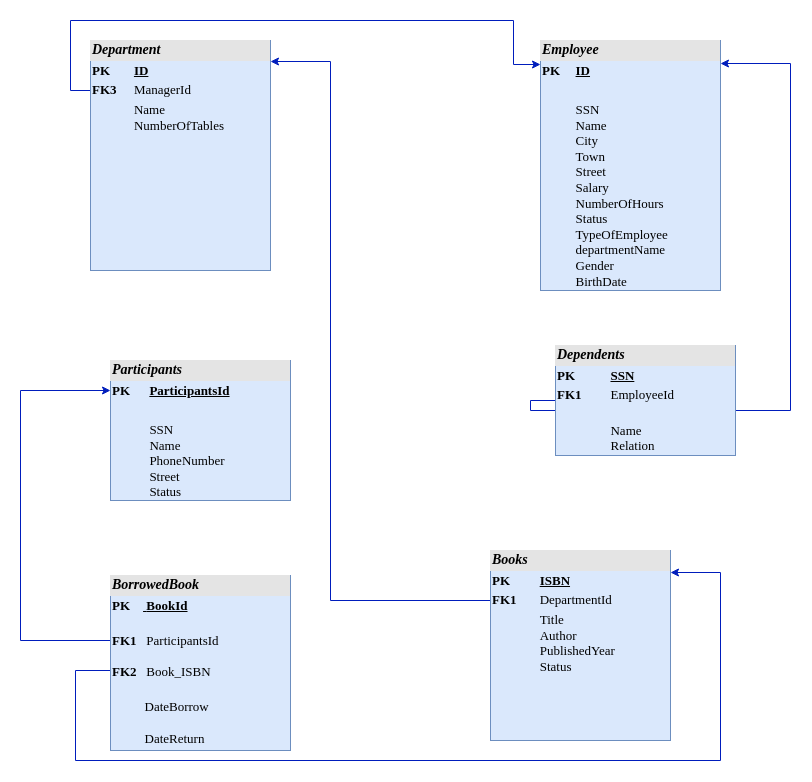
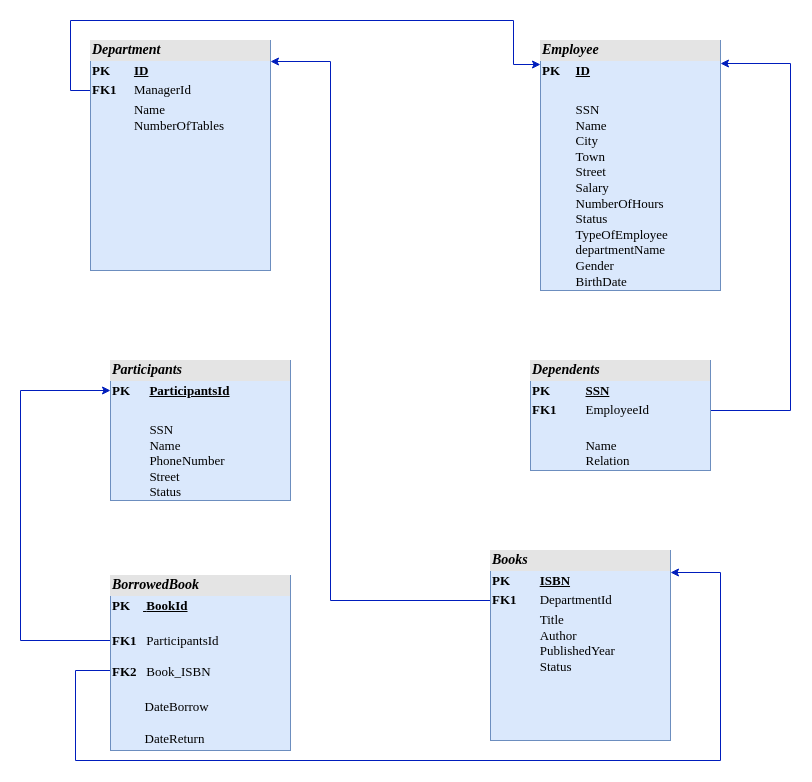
  <mxCell id="0" />
  <mxCell id="1" parent="0" />
  <mxCell id="2" value="&lt;div style=&quot;box-sizing: border-box ; width: 100% ; background: rgb(228 , 228 , 228) ; padding: 2px&quot;&gt;&lt;font face=&quot;Times New Roman&quot; style=&quot;font-size: 14px&quot;&gt;&lt;i&gt;&lt;b&gt;Employee&lt;/b&gt;&lt;/i&gt;&lt;/font&gt;&lt;/div&gt;&lt;table style=&quot;width: 100% ; font-size: 13px&quot; cellpadding=&quot;2&quot; cellspacing=&quot;0&quot;&gt;&lt;tbody&gt;&lt;tr&gt;&lt;td&gt;&lt;font face=&quot;Times New Roman&quot; style=&quot;font-size: 13px&quot;&gt;&lt;b&gt;PK&lt;/b&gt;&lt;/font&gt;&lt;/td&gt;&lt;td&gt;&lt;font face=&quot;Times New Roman&quot; style=&quot;font-size: 13px&quot;&gt;&lt;u&gt;&lt;b&gt;ID&lt;/b&gt;&lt;/u&gt;&lt;/font&gt;&lt;/td&gt;&lt;/tr&gt;&lt;tr&gt;&lt;td&gt;&lt;font face=&quot;Times New Roman&quot; style=&quot;font-size: 13px&quot;&gt;&lt;br&gt;&lt;/font&gt;&lt;/td&gt;&lt;td&gt;&lt;font face=&quot;Times New Roman&quot; style=&quot;font-size: 13px&quot;&gt;&lt;br&gt;&lt;/font&gt;&lt;/td&gt;&lt;/tr&gt;&lt;tr&gt;&lt;td&gt;&lt;/td&gt;&lt;td&gt;&lt;font face=&quot;Times New Roman&quot; style=&quot;font-size: 13px&quot;&gt;SSN&lt;br&gt;Name&lt;br&gt;City&lt;br&gt;Town&lt;br&gt;Street&lt;br&gt;Salary&lt;br&gt;NumberOfHours&lt;br&gt;Status&lt;br&gt;TypeOfEmployee&lt;br&gt;departmentName&lt;br&gt;Gender&lt;br&gt;BirthDate&lt;br&gt;&lt;br&gt;&lt;br&gt;&lt;/font&gt;&lt;/td&gt;&lt;/tr&gt;&lt;/tbody&gt;&lt;/table&gt;" style="verticalAlign=top;align=left;overflow=fill;html=1;fillColor=#dae8fc;strokeColor=#6c8ebf;" parent="1" vertex="1"><mxGeometry x="540" y="40" width="180" height="250" as="geometry" /></mxCell>
  <mxCell id="3" style="edgeStyle=orthogonalEdgeStyle;rounded=0;orthogonalLoop=1;jettySize=auto;html=1;exitX=0;exitY=0.192;exitDx=0;exitDy=0;exitPerimeter=0;fillColor=#0050ef;strokeColor=#001DBC;" parent="1" source="4" edge="1"><mxGeometry relative="1" as="geometry"><mxPoint x="540" y="64" as="targetPoint" /><Array as="points"><mxPoint x="90" y="90" /><mxPoint x="70" y="90" /><mxPoint x="70" y="20" /><mxPoint x="513" y="20" /><mxPoint x="513" y="64" /></Array></mxGeometry></mxCell>
- <mxCell id="4" value="&lt;div style=&quot;box-sizing: border-box ; width: 100% ; background: rgb(228 , 228 , 228) ; padding: 2px&quot;&gt;&lt;font style=&quot;font-size: 14px&quot; face=&quot;Times New Roman&quot;&gt;&lt;b&gt;&lt;i&gt;Department&lt;/i&gt;&lt;/b&gt;&lt;/font&gt;&lt;/div&gt;&lt;table style=&quot;width: 100% ; font-size: 13px&quot; cellpadding=&quot;2&quot; cellspacing=&quot;0&quot;&gt;&lt;tbody&gt;&lt;tr&gt;&lt;td&gt;&lt;font style=&quot;font-size: 13px&quot; face=&quot;Times New Roman&quot;&gt;&lt;b&gt;PK&lt;/b&gt;&lt;/font&gt;&lt;/td&gt;&lt;td&gt;&lt;font style=&quot;font-size: 13px&quot; face=&quot;Times New Roman&quot;&gt;&lt;b&gt;&lt;u&gt;ID&lt;/u&gt;&lt;br&gt;&lt;/b&gt;&lt;/font&gt;&lt;/td&gt;&lt;/tr&gt;&lt;tr&gt;&lt;td&gt;&lt;font style=&quot;font-size: 13px&quot; face=&quot;Times New Roman&quot;&gt;&lt;b&gt;FK3&lt;/b&gt;&lt;/font&gt;&lt;/td&gt;&lt;td&gt;&lt;font style=&quot;font-size: 13px&quot; face=&quot;Times New Roman&quot;&gt;ManagerId&lt;/font&gt;&lt;/td&gt;&lt;/tr&gt;&lt;tr&gt;&lt;td&gt;&lt;/td&gt;&lt;td&gt;&lt;font style=&quot;font-size: 13px&quot; face=&quot;Times New Roman&quot;&gt;Name&lt;br&gt;NumberOfTables&lt;br&gt;&lt;br&gt;&lt;/font&gt;&lt;/td&gt;&lt;/tr&gt;&lt;/tbody&gt;&lt;/table&gt;" style="verticalAlign=top;align=left;overflow=fill;html=1;fillColor=#dae8fc;strokeColor=#6c8ebf;" parent="1" vertex="1"><mxGeometry x="90" y="40" width="180" height="230" as="geometry" /></mxCell>
+ <mxCell id="4" value="&lt;div style=&quot;box-sizing: border-box ; width: 100% ; background: rgb(228 , 228 , 228) ; padding: 2px&quot;&gt;&lt;font style=&quot;font-size: 14px&quot; face=&quot;Times New Roman&quot;&gt;&lt;b&gt;&lt;i&gt;Department&lt;/i&gt;&lt;/b&gt;&lt;/font&gt;&lt;/div&gt;&lt;table style=&quot;width: 100% ; font-size: 13px&quot; cellpadding=&quot;2&quot; cellspacing=&quot;0&quot;&gt;&lt;tbody&gt;&lt;tr&gt;&lt;td&gt;&lt;font style=&quot;font-size: 13px&quot; face=&quot;Times New Roman&quot;&gt;&lt;b&gt;PK&lt;/b&gt;&lt;/font&gt;&lt;/td&gt;&lt;td&gt;&lt;font style=&quot;font-size: 13px&quot; face=&quot;Times New Roman&quot;&gt;&lt;b&gt;&lt;u&gt;ID&lt;/u&gt;&lt;br&gt;&lt;/b&gt;&lt;/font&gt;&lt;/td&gt;&lt;/tr&gt;&lt;tr&gt;&lt;td&gt;&lt;font style=&quot;font-size: 13px&quot; face=&quot;Times New Roman&quot;&gt;&lt;b&gt;FK1&lt;/b&gt;&lt;/font&gt;&lt;/td&gt;&lt;td&gt;&lt;font style=&quot;font-size: 13px&quot; face=&quot;Times New Roman&quot;&gt;ManagerId&lt;/font&gt;&lt;/td&gt;&lt;/tr&gt;&lt;tr&gt;&lt;td&gt;&lt;/td&gt;&lt;td&gt;&lt;font style=&quot;font-size: 13px&quot; face=&quot;Times New Roman&quot;&gt;Name&lt;br&gt;NumberOfTables&lt;br&gt;&lt;br&gt;&lt;/font&gt;&lt;/td&gt;&lt;/tr&gt;&lt;/tbody&gt;&lt;/table&gt;" style="verticalAlign=top;align=left;overflow=fill;html=1;fillColor=#dae8fc;strokeColor=#6c8ebf;" parent="1" vertex="1"><mxGeometry x="90" y="40" width="180" height="230" as="geometry" /></mxCell>
  <mxCell id="5" style="edgeStyle=orthogonalEdgeStyle;rounded=0;orthogonalLoop=1;jettySize=auto;html=1;exitX=0;exitY=0.5;exitDx=0;exitDy=0;fillColor=#0050ef;strokeColor=#001DBC;" parent="1" source="6" edge="1"><mxGeometry relative="1" as="geometry"><mxPoint x="720" y="63" as="targetPoint" /><Array as="points"><mxPoint x="530" y="410" /><mxPoint x="790" y="410" /><mxPoint x="790" y="63" /></Array></mxGeometry></mxCell>
- <mxCell id="6" value="&lt;div style=&quot;box-sizing: border-box ; width: 100% ; background: rgb(228 , 228 , 228) ; padding: 2px&quot;&gt;&lt;font face=&quot;Times New Roman&quot; style=&quot;font-size: 14px&quot;&gt;&lt;b&gt;&lt;i&gt;Dependents&lt;/i&gt;&lt;/b&gt;&lt;/font&gt;&lt;/div&gt;&lt;table style=&quot;width: 100% ; font-size: 13px&quot; cellpadding=&quot;2&quot; cellspacing=&quot;0&quot;&gt;&lt;tbody&gt;&lt;tr&gt;&lt;td&gt;&lt;font face=&quot;Times New Roman&quot; style=&quot;font-size: 13px&quot;&gt;&lt;b&gt;PK&lt;/b&gt;&lt;/font&gt;&lt;/td&gt;&lt;td&gt;&lt;font face=&quot;Times New Roman&quot; style=&quot;font-size: 13px&quot;&gt;&lt;u&gt;&lt;b&gt;SSN&lt;/b&gt;&lt;/u&gt;&lt;/font&gt;&lt;/td&gt;&lt;/tr&gt;&lt;tr&gt;&lt;td&gt;&lt;font face=&quot;Times New Roman&quot; style=&quot;font-size: 13px&quot;&gt;&lt;b&gt;FK1&lt;/b&gt;&lt;/font&gt;&lt;/td&gt;&lt;td&gt;&lt;font face=&quot;Times New Roman&quot; style=&quot;font-size: 13px&quot;&gt;EmployeeId&lt;/font&gt;&lt;/td&gt;&lt;/tr&gt;&lt;tr&gt;&lt;td&gt;&lt;/td&gt;&lt;td&gt;&lt;font face=&quot;Times New Roman&quot; style=&quot;font-size: 13px&quot;&gt;&lt;br&gt;Name&lt;br&gt;Relation&lt;/font&gt;&lt;/td&gt;&lt;/tr&gt;&lt;/tbody&gt;&lt;/table&gt;" style="verticalAlign=top;align=left;overflow=fill;html=1;fillColor=#dae8fc;strokeColor=#6c8ebf;" parent="1" vertex="1"><mxGeometry x="555" y="345" width="180" height="110" as="geometry" /></mxCell>
+ <mxCell id="6" value="&lt;div style=&quot;box-sizing: border-box ; width: 100% ; background: rgb(228 , 228 , 228) ; padding: 2px&quot;&gt;&lt;font face=&quot;Times New Roman&quot; style=&quot;font-size: 14px&quot;&gt;&lt;b&gt;&lt;i&gt;Dependents&lt;/i&gt;&lt;/b&gt;&lt;/font&gt;&lt;/div&gt;&lt;table style=&quot;width: 100% ; font-size: 13px&quot; cellpadding=&quot;2&quot; cellspacing=&quot;0&quot;&gt;&lt;tbody&gt;&lt;tr&gt;&lt;td&gt;&lt;font face=&quot;Times New Roman&quot; style=&quot;font-size: 13px&quot;&gt;&lt;b&gt;PK&lt;/b&gt;&lt;/font&gt;&lt;/td&gt;&lt;td&gt;&lt;font face=&quot;Times New Roman&quot; style=&quot;font-size: 13px&quot;&gt;&lt;u&gt;&lt;b&gt;SSN&lt;/b&gt;&lt;/u&gt;&lt;/font&gt;&lt;/td&gt;&lt;/tr&gt;&lt;tr&gt;&lt;td&gt;&lt;font face=&quot;Times New Roman&quot; style=&quot;font-size: 13px&quot;&gt;&lt;b&gt;FK1&lt;/b&gt;&lt;/font&gt;&lt;/td&gt;&lt;td&gt;&lt;font face=&quot;Times New Roman&quot; style=&quot;font-size: 13px&quot;&gt;EmployeeId&lt;/font&gt;&lt;/td&gt;&lt;/tr&gt;&lt;tr&gt;&lt;td&gt;&lt;/td&gt;&lt;td&gt;&lt;font face=&quot;Times New Roman&quot; style=&quot;font-size: 13px&quot;&gt;&lt;br&gt;Name&lt;br&gt;Relation&lt;/font&gt;&lt;/td&gt;&lt;/tr&gt;&lt;/tbody&gt;&lt;/table&gt;" style="verticalAlign=top;align=left;overflow=fill;html=1;fillColor=#dae8fc;strokeColor=#6c8ebf;" parent="1" vertex="1"><mxGeometry x="530" y="360" width="180" height="110" as="geometry" /></mxCell>
  <mxCell id="7" value="&lt;div style=&quot;box-sizing: border-box ; width: 100% ; background: rgb(228 , 228 , 228) ; padding: 2px&quot;&gt;&lt;font face=&quot;Times New Roman&quot; style=&quot;font-size: 14px&quot;&gt;&lt;b&gt;&lt;i&gt;Participants&lt;/i&gt;&lt;/b&gt;&lt;/font&gt;&lt;/div&gt;&lt;table style=&quot;width: 100% ; font-size: 13px&quot; cellpadding=&quot;2&quot; cellspacing=&quot;0&quot;&gt;&lt;tbody&gt;&lt;tr&gt;&lt;td&gt;&lt;font face=&quot;Times New Roman&quot; style=&quot;font-size: 13px&quot;&gt;&lt;b&gt;PK&lt;/b&gt;&lt;/font&gt;&lt;/td&gt;&lt;td&gt;&lt;font face=&quot;Times New Roman&quot; style=&quot;font-size: 13px&quot;&gt;&lt;u&gt;&lt;b&gt;ParticipantsId&lt;/b&gt;&lt;/u&gt;&lt;/font&gt;&lt;/td&gt;&lt;/tr&gt;&lt;tr&gt;&lt;td&gt;&lt;font face=&quot;Times New Roman&quot; style=&quot;font-size: 13px&quot;&gt;&lt;br&gt;&lt;/font&gt;&lt;/td&gt;&lt;td&gt;&lt;font face=&quot;Times New Roman&quot; style=&quot;font-size: 13px&quot;&gt;&lt;br&gt;&lt;/font&gt;&lt;/td&gt;&lt;/tr&gt;&lt;tr&gt;&lt;td&gt;&lt;/td&gt;&lt;td&gt;&lt;font face=&quot;Times New Roman&quot; style=&quot;font-size: 13px&quot;&gt;SSN&lt;br&gt;Name&lt;br&gt;PhoneNumber&lt;br&gt;Street&lt;br&gt;Status&lt;br&gt;&lt;br&gt;&lt;br&gt;&lt;/font&gt;&lt;/td&gt;&lt;/tr&gt;&lt;/tbody&gt;&lt;/table&gt;" style="verticalAlign=top;align=left;overflow=fill;html=1;fillColor=#dae8fc;strokeColor=#6c8ebf;" parent="1" vertex="1"><mxGeometry x="110" y="360" width="180" height="140" as="geometry" /></mxCell>
  <mxCell id="8" style="edgeStyle=orthogonalEdgeStyle;rounded=0;orthogonalLoop=1;jettySize=auto;html=1;fillColor=#0050ef;strokeColor=#001DBC;" parent="1" source="9" edge="1"><mxGeometry relative="1" as="geometry"><mxPoint x="270" y="61" as="targetPoint" /><Array as="points"><mxPoint x="330" y="600" /><mxPoint x="330" y="61" /></Array></mxGeometry></mxCell>
  <mxCell id="9" value="&lt;div style=&quot;box-sizing: border-box ; width: 100% ; background: rgb(228 , 228 , 228) ; padding: 2px&quot;&gt;&lt;font style=&quot;font-size: 14px&quot; face=&quot;Times New Roman&quot;&gt;&lt;b&gt;&lt;i&gt;Books&lt;/i&gt;&lt;/b&gt;&lt;/font&gt;&lt;/div&gt;&lt;table style=&quot;width: 100% ; font-size: 13px&quot; cellpadding=&quot;2&quot; cellspacing=&quot;0&quot;&gt;&lt;tbody&gt;&lt;tr&gt;&lt;td&gt;&lt;font style=&quot;font-size: 13px&quot; face=&quot;Times New Roman&quot;&gt;&lt;b&gt;PK&lt;/b&gt;&lt;/font&gt;&lt;/td&gt;&lt;td&gt;&lt;font style=&quot;font-size: 13px&quot; face=&quot;Times New Roman&quot;&gt;&lt;u&gt;&lt;b&gt;ISBN&lt;/b&gt;&lt;/u&gt;&lt;br&gt;&lt;/font&gt;&lt;/td&gt;&lt;/tr&gt;&lt;tr&gt;&lt;td&gt;&lt;font style=&quot;font-size: 13px&quot; face=&quot;Times New Roman&quot;&gt;&lt;b&gt;FK1&lt;/b&gt;&lt;/font&gt;&lt;/td&gt;&lt;td&gt;&lt;font style=&quot;font-size: 13px&quot; face=&quot;Times New Roman&quot;&gt;DepartmentId&lt;/font&gt;&lt;/td&gt;&lt;/tr&gt;&lt;tr&gt;&lt;td&gt;&lt;/td&gt;&lt;td&gt;&lt;font style=&quot;font-size: 13px&quot; face=&quot;Times New Roman&quot;&gt;Title&lt;br&gt;Author&lt;br&gt;PublishedYear&lt;br&gt;Status&lt;/font&gt;&lt;/td&gt;&lt;/tr&gt;&lt;/tbody&gt;&lt;/table&gt;" style="verticalAlign=top;align=left;overflow=fill;html=1;fillColor=#dae8fc;strokeColor=#6c8ebf;" parent="1" vertex="1"><mxGeometry x="490" y="550" width="180" height="190" as="geometry" /></mxCell>
  <mxCell id="10" style="edgeStyle=orthogonalEdgeStyle;rounded=0;orthogonalLoop=1;jettySize=auto;html=1;fillColor=#0050ef;strokeColor=#001DBC;" parent="1" source="12" edge="1"><mxGeometry relative="1" as="geometry"><mxPoint x="110" y="390" as="targetPoint" /><Array as="points"><mxPoint x="20" y="640" /><mxPoint x="20" y="390" /></Array></mxGeometry></mxCell>
  <mxCell id="11" style="edgeStyle=orthogonalEdgeStyle;rounded=0;orthogonalLoop=1;jettySize=auto;html=1;fillColor=#0050ef;strokeColor=#001DBC;" parent="1" source="12" edge="1"><mxGeometry relative="1" as="geometry"><mxPoint x="670" y="572" as="targetPoint" /><Array as="points"><mxPoint x="75" y="670" /><mxPoint x="75" y="760" /><mxPoint x="720" y="760" /><mxPoint x="720" y="572" /></Array></mxGeometry></mxCell>
  <mxCell id="12" value="&lt;div style=&quot;box-sizing: border-box ; width: 100% ; background: rgb(228 , 228 , 228) ; padding: 2px&quot;&gt;&lt;font face=&quot;Times New Roman&quot; style=&quot;font-size: 14px&quot;&gt;&lt;b&gt;&lt;i&gt;BorrowedBook&lt;/i&gt;&lt;/b&gt;&lt;/font&gt;&lt;/div&gt;&lt;table style=&quot;width: 100% ; font-size: 13px&quot; cellpadding=&quot;2&quot; cellspacing=&quot;0&quot;&gt;&lt;tbody&gt;&lt;tr&gt;&lt;td&gt;&lt;font face=&quot;Times New Roman&quot; style=&quot;font-size: 13px&quot;&gt;&lt;b&gt;PK&lt;/b&gt;&amp;nbsp; &amp;nbsp; &lt;u&gt;&amp;nbsp;&lt;b&gt;BookId&lt;/b&gt;&lt;/u&gt;&lt;br&gt;&lt;br&gt;&lt;/font&gt;&lt;/td&gt;&lt;td&gt;&lt;font face=&quot;Times New Roman&quot; style=&quot;font-size: 13px&quot;&gt;&lt;br&gt;&lt;/font&gt;&lt;/td&gt;&lt;/tr&gt;&lt;tr&gt;&lt;td&gt;&lt;font face=&quot;Times New Roman&quot; style=&quot;font-size: 13px&quot;&gt;&lt;b&gt;FK1&lt;/b&gt;&amp;nbsp; &amp;nbsp;ParticipantsId&lt;br&gt;&lt;br&gt;&lt;b&gt;FK2&lt;/b&gt;&amp;nbsp; &amp;nbsp;Book_ISBN&lt;br&gt;&lt;br&gt;&lt;/font&gt;&lt;/td&gt;&lt;td&gt;&lt;font face=&quot;Times New Roman&quot; style=&quot;font-size: 13px&quot;&gt;&lt;br&gt;&lt;/font&gt;&lt;/td&gt;&lt;/tr&gt;&lt;tr&gt;&lt;td&gt;&lt;font face=&quot;Times New Roman&quot; style=&quot;font-size: 13px&quot;&gt;&amp;nbsp; &amp;nbsp; &amp;nbsp; &amp;nbsp; &amp;nbsp; DateBorrow&lt;br&gt;&lt;br&gt;&amp;nbsp; &amp;nbsp; &amp;nbsp; &amp;nbsp; &amp;nbsp; DateReturn&lt;/font&gt;&lt;/td&gt;&lt;td&gt;&lt;font face=&quot;Times New Roman&quot; style=&quot;font-size: 13px&quot;&gt;&lt;br&gt;&lt;br&gt;&lt;/font&gt;&lt;/td&gt;&lt;/tr&gt;&lt;/tbody&gt;&lt;/table&gt;" style="verticalAlign=top;align=left;overflow=fill;html=1;fillColor=#dae8fc;strokeColor=#6c8ebf;" parent="1" vertex="1"><mxGeometry x="110" y="575" width="180" height="175" as="geometry" /></mxCell>
